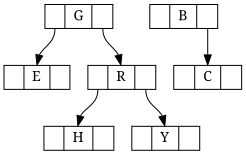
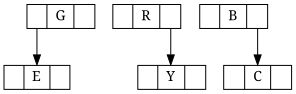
  digraph {
    fontname="Noto Serif"
    node [fontname="Noto Serif" shape=record]
    edge [fontname="Noto Serif" headport=f1 tailport=f2]
    n1 [height=0.33 label="<f0> |<f1> G|<f2> " width=0.94]
    n2 [height=0.33 label="<f0> |<f1> E|<f2> " width=0.92]
    n3 [height=0.33 label="<f0> |<f1> R|<f2> " width=0.94]
-   n4 [height=0.33 label="<f0> |<f1> H|<f2> " width=0.97]
    n5 [height=0.33 label="<f0> |<f1> Y|<f2> " width=0.94]
    n6 [height=0.33 label="<f0> |<f1> B|<f2> " width=0.94]
    n7 [height=0.33 label="<f0> |<f1> C|<f2> " width=0.94]
    n1 -> n2 [tailport=f0]
-   n1 -> n3
-   n3 -> n4 [tailport=f0]
    n3 -> n5
    n6 -> n7
  }
